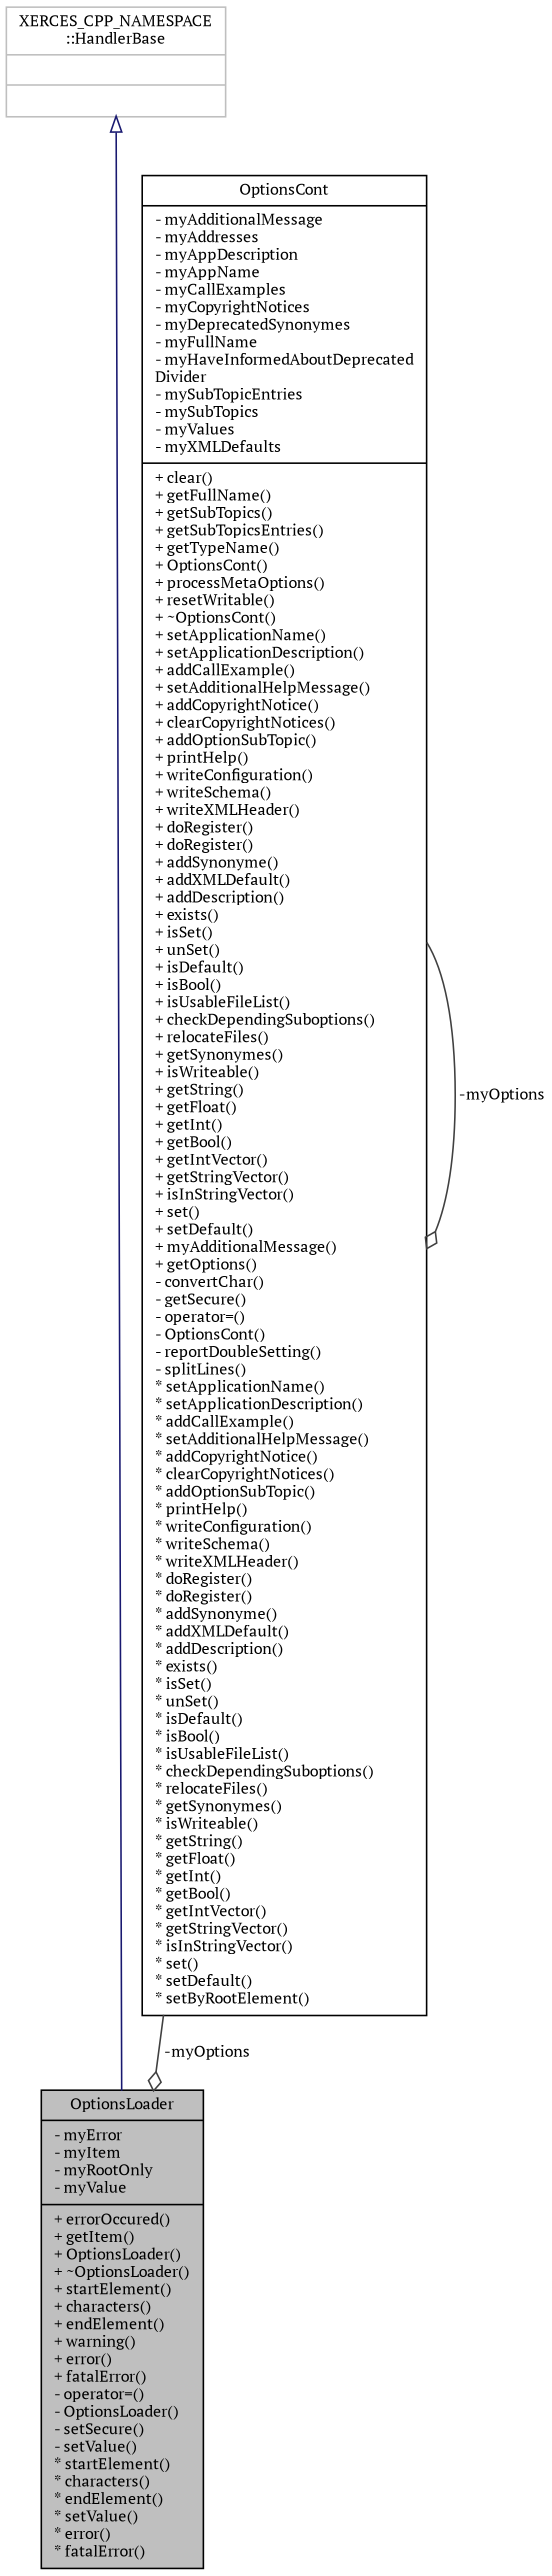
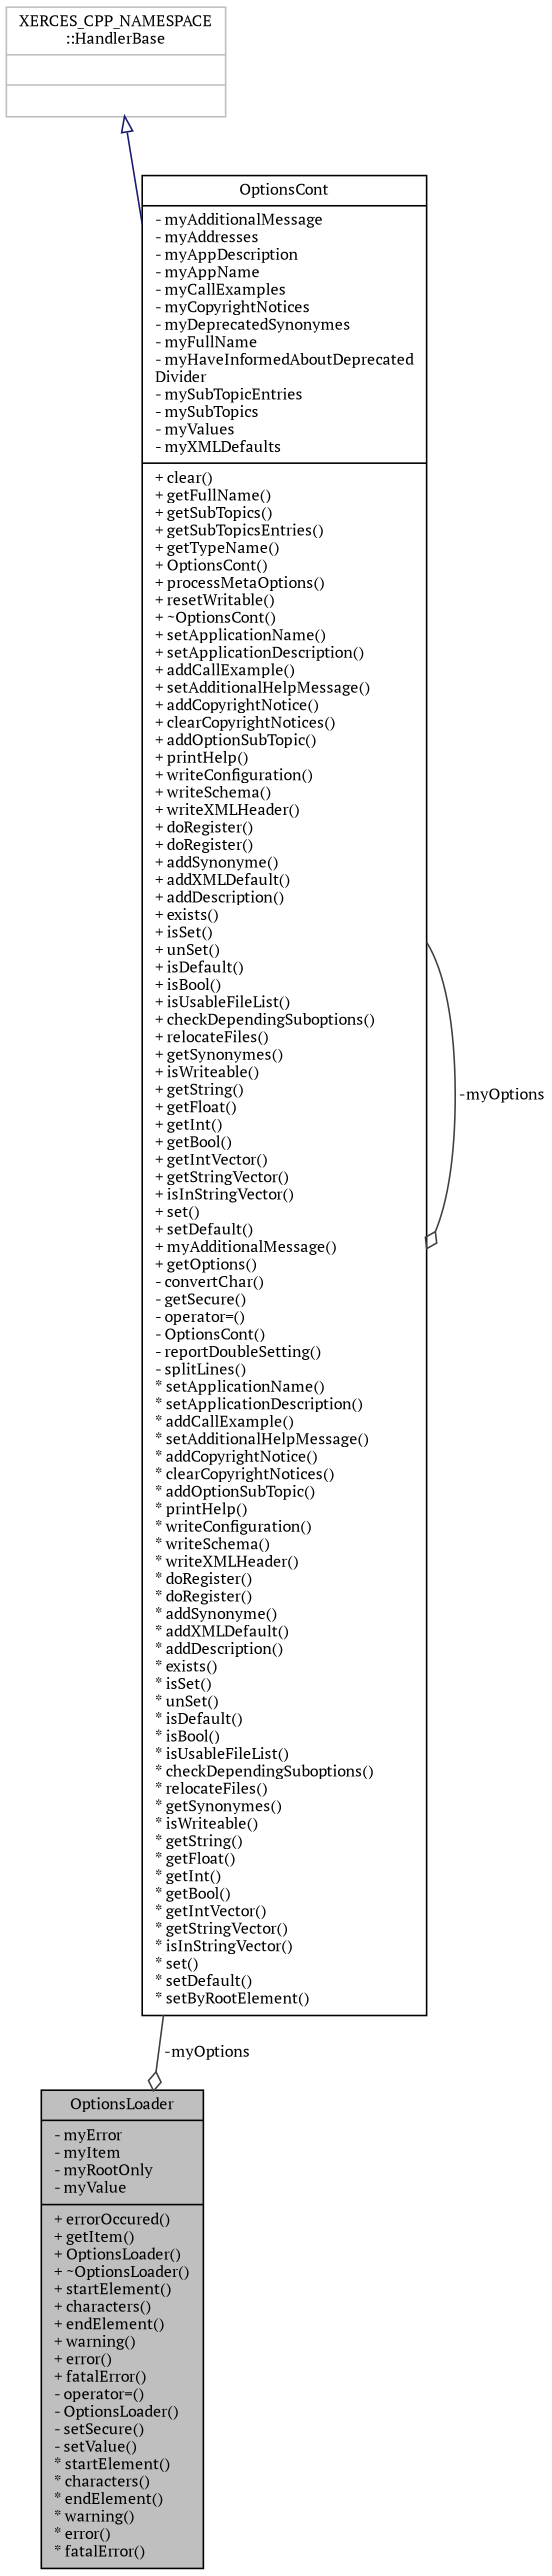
  digraph {
    fontname="PT Serif"
    node [color=black fillcolor=white fontname="PT Serif" fontsize=10 shape=record style=filled]
    edge [color=grey25 fontname="PT Serif" fontsize=10 labelfontname=Helvetica labelfontsize=10 style=solid arrowhead=odiamond]
-   n1 [fillcolor=grey75 fontcolor=black height=0.2 label="{OptionsLoader\n|- myError\l- myItem\l- myRootOnly\l- myValue\l|+ errorOccured()\l+ getItem()\l+ OptionsLoader()\l+ ~OptionsLoader()\l+ startElement()\l+ characters()\l+ endElement()\l+ warning()\l+ error()\l+ fatalError()\l- operator=()\l- OptionsLoader()\l- setSecure()\l- setValue()\l* startElement()\l* characters()\l* endElement()\l* setValue()\l* error()\l* fatalError()\l}" width=0.4]
+   n1 [fillcolor=grey75 fontcolor=black height=0.2 label="{OptionsLoader\n|- myError\l- myItem\l- myRootOnly\l- myValue\l|+ errorOccured()\l+ getItem()\l+ OptionsLoader()\l+ ~OptionsLoader()\l+ startElement()\l+ characters()\l+ endElement()\l+ warning()\l+ error()\l+ fatalError()\l- operator=()\l- OptionsLoader()\l- setSecure()\l- setValue()\l* startElement()\l* characters()\l* endElement()\l* warning()\l* error()\l* fatalError()\l}" width=0.4]
    n2 [color=grey75 height=0.2 label="{XERCES_CPP_NAMESPACE\l::HandlerBase\n||}" width=0.4]
    n3 [height=0.2 label="{OptionsCont\n|- myAdditionalMessage\l- myAddresses\l- myAppDescription\l- myAppName\l- myCallExamples\l- myCopyrightNotices\l- myDeprecatedSynonymes\l- myFullName\l- myHaveInformedAboutDeprecated\lDivider\l- mySubTopicEntries\l- mySubTopics\l- myValues\l- myXMLDefaults\l|+ clear()\l+ getFullName()\l+ getSubTopics()\l+ getSubTopicsEntries()\l+ getTypeName()\l+ OptionsCont()\l+ processMetaOptions()\l+ resetWritable()\l+ ~OptionsCont()\l+ setApplicationName()\l+ setApplicationDescription()\l+ addCallExample()\l+ setAdditionalHelpMessage()\l+ addCopyrightNotice()\l+ clearCopyrightNotices()\l+ addOptionSubTopic()\l+ printHelp()\l+ writeConfiguration()\l+ writeSchema()\l+ writeXMLHeader()\l+ doRegister()\l+ doRegister()\l+ addSynonyme()\l+ addXMLDefault()\l+ addDescription()\l+ exists()\l+ isSet()\l+ unSet()\l+ isDefault()\l+ isBool()\l+ isUsableFileList()\l+ checkDependingSuboptions()\l+ relocateFiles()\l+ getSynonymes()\l+ isWriteable()\l+ getString()\l+ getFloat()\l+ getInt()\l+ getBool()\l+ getIntVector()\l+ getStringVector()\l+ isInStringVector()\l+ set()\l+ setDefault()\l+ myAdditionalMessage()\l+ getOptions()\l- convertChar()\l- getSecure()\l- operator=()\l- OptionsCont()\l- reportDoubleSetting()\l- splitLines()\l* setApplicationName()\l* setApplicationDescription()\l* addCallExample()\l* setAdditionalHelpMessage()\l* addCopyrightNotice()\l* clearCopyrightNotices()\l* addOptionSubTopic()\l* printHelp()\l* writeConfiguration()\l* writeSchema()\l* writeXMLHeader()\l* doRegister()\l* doRegister()\l* addSynonyme()\l* addXMLDefault()\l* addDescription()\l* exists()\l* isSet()\l* unSet()\l* isDefault()\l* isBool()\l* isUsableFileList()\l* checkDependingSuboptions()\l* relocateFiles()\l* getSynonymes()\l* isWriteable()\l* getString()\l* getFloat()\l* getInt()\l* getBool()\l* getIntVector()\l* getStringVector()\l* isInStringVector()\l* set()\l* setDefault()\l* setByRootElement()\l}" width=0.4]
-   n2 -> n1 [arrowtail=onormal color=midnightblue dir=back arrowhead=""]
+   n2 -> n3 [arrowtail=onormal color=midnightblue dir=back arrowhead=""]
    n3 -> n1 [label=" -myOptions"]
    n3 -> n3 [label=" -myOptions"]
  }
